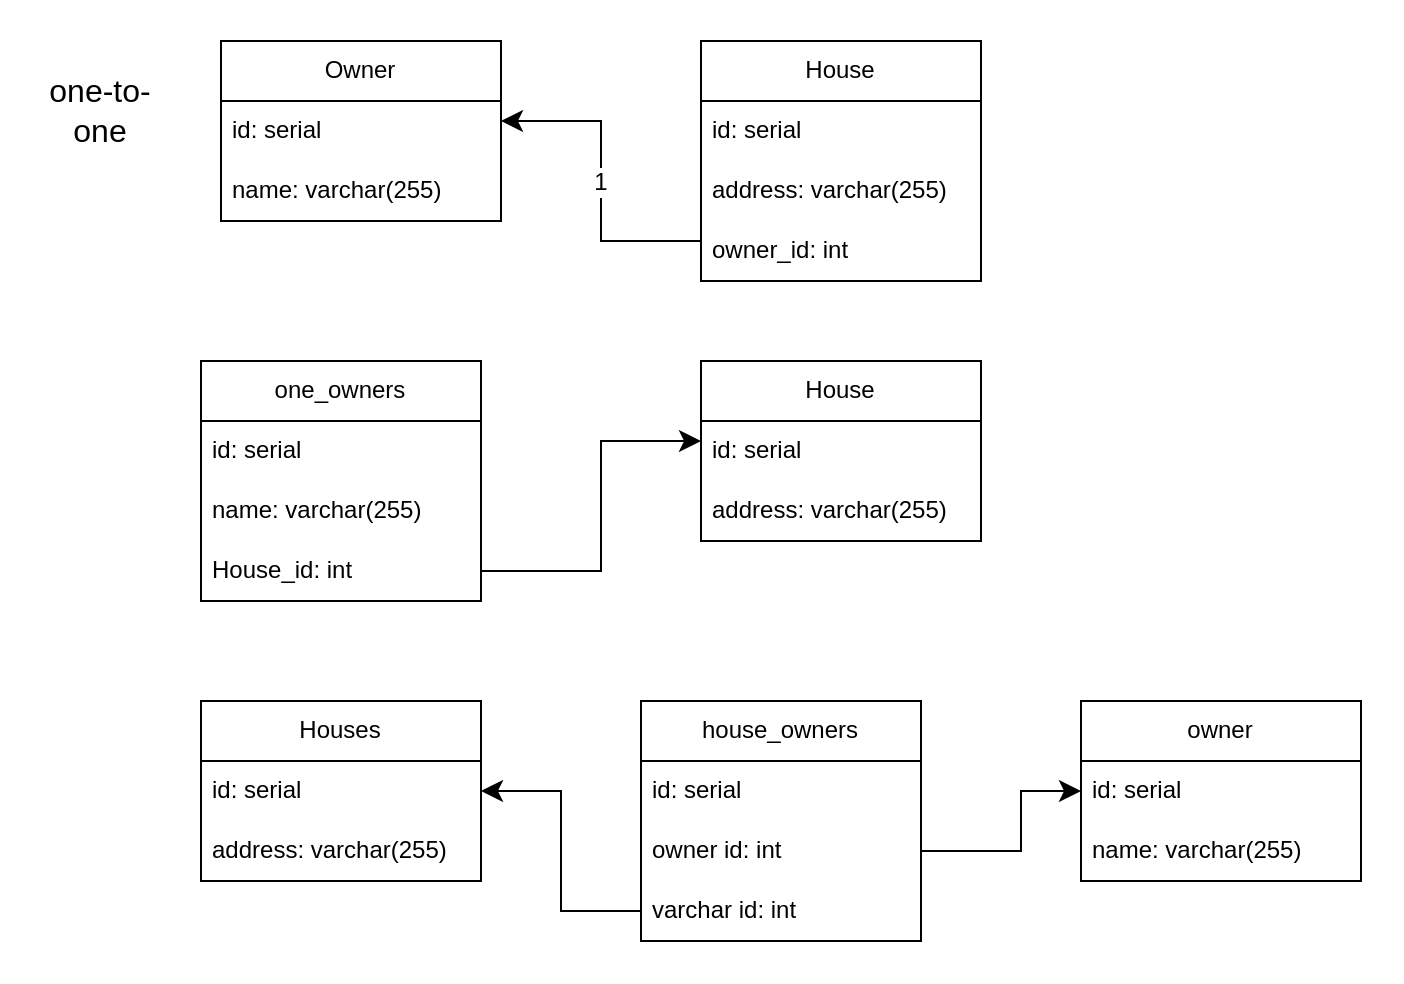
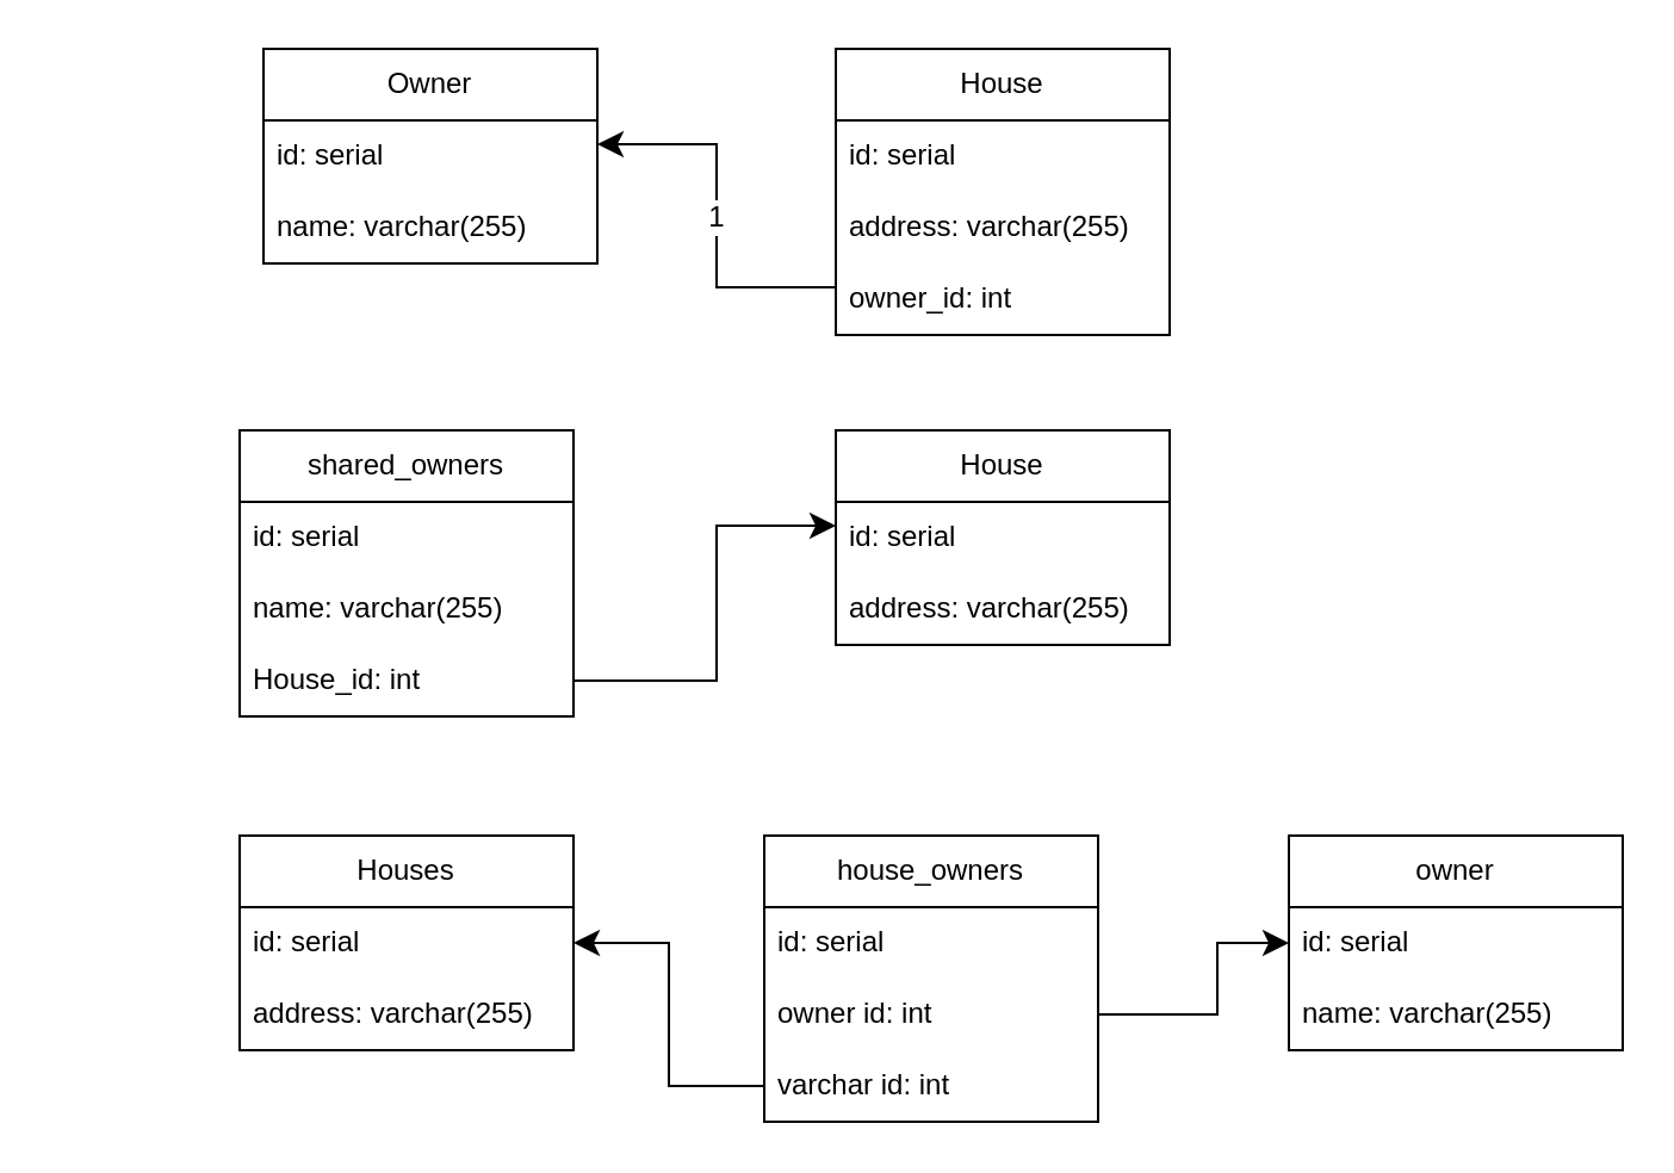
  <mxCell id="0" />
  <mxCell id="1" parent="0" />
- <mxCell id="2" value="one-to-one" style="text;html=1;align=center;verticalAlign=middle;whiteSpace=wrap;rounded=0;fontSize=16;" vertex="1" parent="1"><mxGeometry x="20" y="40" width="60" height="30" as="geometry" /></mxCell>
  <mxCell id="3" value="Owner" style="swimlane;fontStyle=0;childLayout=stackLayout;horizontal=1;startSize=30;horizontalStack=0;resizeParent=1;resizeParentMax=0;resizeLast=0;collapsible=1;marginBottom=0;whiteSpace=wrap;html=1;" vertex="1" parent="1"><mxGeometry x="110" y="20" width="140" height="90" as="geometry" /></mxCell>
  <mxCell id="4" value="id: serial" style="text;strokeColor=none;fillColor=none;align=left;verticalAlign=middle;spacingLeft=4;spacingRight=4;overflow=hidden;points=[[0,0.5],[1,0.5]];portConstraint=eastwest;rotatable=0;whiteSpace=wrap;html=1;" vertex="1" parent="3"><mxGeometry y="30" width="140" height="30" as="geometry" /></mxCell>
  <mxCell id="5" value="name: varchar(255)" style="text;strokeColor=none;fillColor=none;align=left;verticalAlign=middle;spacingLeft=4;spacingRight=4;overflow=hidden;points=[[0,0.5],[1,0.5]];portConstraint=eastwest;rotatable=0;whiteSpace=wrap;html=1;" vertex="1" parent="3"><mxGeometry y="60" width="140" height="30" as="geometry" /></mxCell>
  <mxCell id="6" value="House" style="swimlane;fontStyle=0;childLayout=stackLayout;horizontal=1;startSize=30;horizontalStack=0;resizeParent=1;resizeParentMax=0;resizeLast=0;collapsible=1;marginBottom=0;whiteSpace=wrap;html=1;" vertex="1" parent="1"><mxGeometry x="350" y="20" width="140" height="120" as="geometry" /></mxCell>
  <mxCell id="7" value="id: serial" style="text;strokeColor=none;fillColor=none;align=left;verticalAlign=middle;spacingLeft=4;spacingRight=4;overflow=hidden;points=[[0,0.5],[1,0.5]];portConstraint=eastwest;rotatable=0;whiteSpace=wrap;html=1;" vertex="1" parent="6"><mxGeometry y="30" width="140" height="30" as="geometry" /></mxCell>
  <mxCell id="8" value="address: varchar(255)" style="text;strokeColor=none;fillColor=none;align=left;verticalAlign=middle;spacingLeft=4;spacingRight=4;overflow=hidden;points=[[0,0.5],[1,0.5]];portConstraint=eastwest;rotatable=0;whiteSpace=wrap;html=1;" vertex="1" parent="6"><mxGeometry y="60" width="140" height="30" as="geometry" /></mxCell>
  <mxCell id="9" value="owner_id: int" style="text;strokeColor=none;fillColor=none;align=left;verticalAlign=middle;spacingLeft=4;spacingRight=4;overflow=hidden;points=[[0,0.5],[1,0.5]];portConstraint=eastwest;rotatable=0;whiteSpace=wrap;html=1;" vertex="1" parent="6"><mxGeometry y="90" width="140" height="30" as="geometry" /></mxCell>
  <mxCell id="10" value="" style="endArrow=classic;html=1;rounded=0;fontSize=12;startSize=8;endSize=8;entryX=1;entryY=0.5;entryDx=0;entryDy=0;exitX=0;exitY=0.5;exitDx=0;exitDy=0;" edge="1" parent="1"><mxGeometry relative="1" as="geometry"><mxPoint x="350" y="120" as="sourcePoint" /><mxPoint x="250" y="60" as="targetPoint" /><Array as="points"><mxPoint x="300" y="120" /><mxPoint x="300" y="60" /></Array></mxGeometry></mxCell>
  <mxCell id="11" value="1" style="edgeLabel;html=1;align=center;verticalAlign=middle;resizable=0;points=[];fontSize=12;" vertex="1" connectable="0" parent="10"><mxGeometry x="0.006" y="1" relative="1" as="geometry"><mxPoint as="offset" /></mxGeometry></mxCell>
- <mxCell id="12" value="one_owners" style="swimlane;fontStyle=0;childLayout=stackLayout;horizontal=1;startSize=30;horizontalStack=0;resizeParent=1;resizeParentMax=0;resizeLast=0;collapsible=1;marginBottom=0;whiteSpace=wrap;html=1;" vertex="1" parent="1"><mxGeometry x="100" y="180" width="140" height="120" as="geometry" /></mxCell>
+ <mxCell id="12" value="shared_owners" style="swimlane;fontStyle=0;childLayout=stackLayout;horizontal=1;startSize=30;horizontalStack=0;resizeParent=1;resizeParentMax=0;resizeLast=0;collapsible=1;marginBottom=0;whiteSpace=wrap;html=1;" vertex="1" parent="1"><mxGeometry x="100" y="180" width="140" height="120" as="geometry" /></mxCell>
  <mxCell id="13" value="id: serial" style="text;strokeColor=none;fillColor=none;align=left;verticalAlign=middle;spacingLeft=4;spacingRight=4;overflow=hidden;points=[[0,0.5],[1,0.5]];portConstraint=eastwest;rotatable=0;whiteSpace=wrap;html=1;" vertex="1" parent="12"><mxGeometry y="30" width="140" height="30" as="geometry" /></mxCell>
  <mxCell id="14" value="name: varchar(255)" style="text;strokeColor=none;fillColor=none;align=left;verticalAlign=middle;spacingLeft=4;spacingRight=4;overflow=hidden;points=[[0,0.5],[1,0.5]];portConstraint=eastwest;rotatable=0;whiteSpace=wrap;html=1;" vertex="1" parent="12"><mxGeometry y="60" width="140" height="30" as="geometry" /></mxCell>
  <mxCell id="15" value="House_id: int" style="text;strokeColor=none;fillColor=none;align=left;verticalAlign=middle;spacingLeft=4;spacingRight=4;overflow=hidden;points=[[0,0.5],[1,0.5]];portConstraint=eastwest;rotatable=0;whiteSpace=wrap;html=1;" vertex="1" parent="12"><mxGeometry y="90" width="140" height="30" as="geometry" /></mxCell>
  <mxCell id="16" value="House" style="swimlane;fontStyle=0;childLayout=stackLayout;horizontal=1;startSize=30;horizontalStack=0;resizeParent=1;resizeParentMax=0;resizeLast=0;collapsible=1;marginBottom=0;whiteSpace=wrap;html=1;" vertex="1" parent="1"><mxGeometry x="350" y="180" width="140" height="90" as="geometry" /></mxCell>
  <mxCell id="17" value="id: serial" style="text;strokeColor=none;fillColor=none;align=left;verticalAlign=middle;spacingLeft=4;spacingRight=4;overflow=hidden;points=[[0,0.5],[1,0.5]];portConstraint=eastwest;rotatable=0;whiteSpace=wrap;html=1;" vertex="1" parent="16"><mxGeometry y="30" width="140" height="30" as="geometry" /></mxCell>
  <mxCell id="18" value="address: varchar(255)" style="text;strokeColor=none;fillColor=none;align=left;verticalAlign=middle;spacingLeft=4;spacingRight=4;overflow=hidden;points=[[0,0.5],[1,0.5]];portConstraint=eastwest;rotatable=0;whiteSpace=wrap;html=1;" vertex="1" parent="16"><mxGeometry y="60" width="140" height="30" as="geometry" /></mxCell>
  <mxCell id="19" value="" style="endArrow=classic;html=1;rounded=0;fontSize=12;startSize=8;endSize=8;exitX=1;exitY=0.5;exitDx=0;exitDy=0;" edge="1" parent="1" source="15"><mxGeometry width="50" height="50" relative="1" as="geometry"><mxPoint x="300" y="270" as="sourcePoint" /><mxPoint x="350" y="220" as="targetPoint" /><Array as="points"><mxPoint x="300" y="285" /><mxPoint x="300" y="220" /></Array></mxGeometry></mxCell>
  <mxCell id="20" value="Houses" style="swimlane;fontStyle=0;childLayout=stackLayout;horizontal=1;startSize=30;horizontalStack=0;resizeParent=1;resizeParentMax=0;resizeLast=0;collapsible=1;marginBottom=0;whiteSpace=wrap;html=1;" vertex="1" parent="1"><mxGeometry x="100" y="350" width="140" height="90" as="geometry" /></mxCell>
  <mxCell id="21" value="id: serial" style="text;strokeColor=none;fillColor=none;align=left;verticalAlign=middle;spacingLeft=4;spacingRight=4;overflow=hidden;points=[[0,0.5],[1,0.5]];portConstraint=eastwest;rotatable=0;whiteSpace=wrap;html=1;" vertex="1" parent="20"><mxGeometry y="30" width="140" height="30" as="geometry" /></mxCell>
  <mxCell id="22" value="address: varchar(255)" style="text;strokeColor=none;fillColor=none;align=left;verticalAlign=middle;spacingLeft=4;spacingRight=4;overflow=hidden;points=[[0,0.5],[1,0.5]];portConstraint=eastwest;rotatable=0;whiteSpace=wrap;html=1;" vertex="1" parent="20"><mxGeometry y="60" width="140" height="30" as="geometry" /></mxCell>
  <mxCell id="23" value="house_owners" style="swimlane;fontStyle=0;childLayout=stackLayout;horizontal=1;startSize=30;horizontalStack=0;resizeParent=1;resizeParentMax=0;resizeLast=0;collapsible=1;marginBottom=0;whiteSpace=wrap;html=1;" vertex="1" parent="1"><mxGeometry x="320" y="350" width="140" height="120" as="geometry" /></mxCell>
  <mxCell id="24" value="id: serial" style="text;strokeColor=none;fillColor=none;align=left;verticalAlign=middle;spacingLeft=4;spacingRight=4;overflow=hidden;points=[[0,0.5],[1,0.5]];portConstraint=eastwest;rotatable=0;whiteSpace=wrap;html=1;" vertex="1" parent="23"><mxGeometry y="30" width="140" height="30" as="geometry" /></mxCell>
  <mxCell id="25" value="owner id: int" style="text;strokeColor=none;fillColor=none;align=left;verticalAlign=middle;spacingLeft=4;spacingRight=4;overflow=hidden;points=[[0,0.5],[1,0.5]];portConstraint=eastwest;rotatable=0;whiteSpace=wrap;html=1;" vertex="1" parent="23"><mxGeometry y="60" width="140" height="30" as="geometry" /></mxCell>
  <mxCell id="26" value="varchar id: int" style="text;strokeColor=none;fillColor=none;align=left;verticalAlign=middle;spacingLeft=4;spacingRight=4;overflow=hidden;points=[[0,0.5],[1,0.5]];portConstraint=eastwest;rotatable=0;whiteSpace=wrap;html=1;" vertex="1" parent="23"><mxGeometry y="90" width="140" height="30" as="geometry" /></mxCell>
  <mxCell id="27" value="owner" style="swimlane;fontStyle=0;childLayout=stackLayout;horizontal=1;startSize=30;horizontalStack=0;resizeParent=1;resizeParentMax=0;resizeLast=0;collapsible=1;marginBottom=0;whiteSpace=wrap;html=1;" vertex="1" parent="1"><mxGeometry x="540" y="350" width="140" height="90" as="geometry" /></mxCell>
  <mxCell id="28" value="id: serial" style="text;strokeColor=none;fillColor=none;align=left;verticalAlign=middle;spacingLeft=4;spacingRight=4;overflow=hidden;points=[[0,0.5],[1,0.5]];portConstraint=eastwest;rotatable=0;whiteSpace=wrap;html=1;" vertex="1" parent="27"><mxGeometry y="30" width="140" height="30" as="geometry" /></mxCell>
  <mxCell id="29" value="name: varchar(255)" style="text;strokeColor=none;fillColor=none;align=left;verticalAlign=middle;spacingLeft=4;spacingRight=4;overflow=hidden;points=[[0,0.5],[1,0.5]];portConstraint=eastwest;rotatable=0;whiteSpace=wrap;html=1;" vertex="1" parent="27"><mxGeometry y="60" width="140" height="30" as="geometry" /></mxCell>
  <mxCell id="30" style="rounded=0;orthogonalLoop=1;jettySize=auto;html=1;exitX=1;exitY=0.5;exitDx=0;exitDy=0;entryX=0;entryY=0.5;entryDx=0;entryDy=0;fontSize=12;startSize=8;endSize=8;" edge="1" parent="1" source="25" target="28"><mxGeometry relative="1" as="geometry"><Array as="points"><mxPoint x="510" y="425" /><mxPoint x="510" y="395" /></Array></mxGeometry></mxCell>
  <mxCell id="31" style="rounded=0;orthogonalLoop=1;jettySize=auto;html=1;exitX=0;exitY=0.5;exitDx=0;exitDy=0;entryX=1;entryY=0.5;entryDx=0;entryDy=0;fontSize=12;startSize=8;endSize=8;" edge="1" parent="1" source="26" target="21"><mxGeometry relative="1" as="geometry"><Array as="points"><mxPoint x="280" y="455" /><mxPoint x="280" y="395" /></Array></mxGeometry></mxCell>
